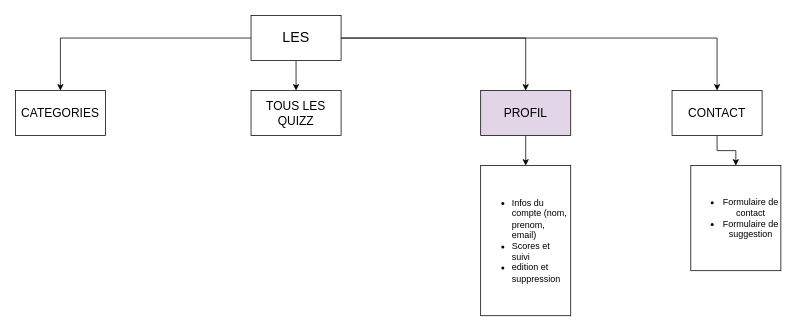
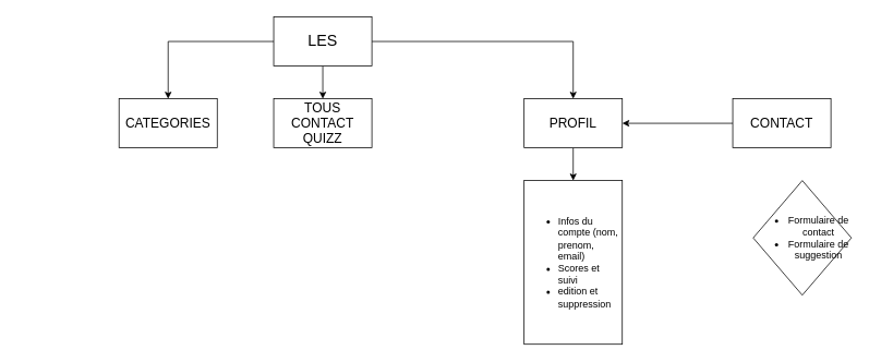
  <mxCell id="0" />
  <mxCell id="1" parent="0" />
  <mxCell id="2" style="edgeStyle=orthogonalEdgeStyle;rounded=0;orthogonalLoop=1;jettySize=auto;html=1;entryX=0.5;entryY=0;entryDx=0;entryDy=0;" edge="1" parent="1" source="6" target="7"><mxGeometry relative="1" as="geometry" /></mxCell>
  <mxCell id="3" style="edgeStyle=orthogonalEdgeStyle;rounded=0;orthogonalLoop=1;jettySize=auto;html=1;entryX=0.5;entryY=0;entryDx=0;entryDy=0;" edge="1" parent="1" source="6" target="12"><mxGeometry relative="1" as="geometry" /></mxCell>
  <mxCell id="4" style="edgeStyle=orthogonalEdgeStyle;rounded=0;orthogonalLoop=1;jettySize=auto;html=1;" edge="1" parent="1" source="6" target="9"><mxGeometry relative="1" as="geometry" /></mxCell>
- <mxCell id="5" style="edgeStyle=orthogonalEdgeStyle;rounded=0;orthogonalLoop=1;jettySize=auto;html=1;entryX=0.5;entryY=0;entryDx=0;entryDy=0;" edge="1" parent="1" source="6" target="11"><mxGeometry relative="1" as="geometry" /></mxCell>
  <mxCell id="6" value="&lt;font style=&quot;font-size: 19px;&quot;&gt;LES&lt;/font&gt;" style="rounded=0;whiteSpace=wrap;html=1;" vertex="1" parent="1"><mxGeometry x="334" width="120" height="60" as="geometry" y="20" /></mxCell>
- <mxCell id="7" value="&lt;font style=&quot;font-size: 16px;&quot;&gt;CATEGORIES&lt;/font&gt;" style="rounded=0;whiteSpace=wrap;html=1;" vertex="1" parent="1"><mxGeometry x="20" y="120" width="120" height="60" as="geometry" /></mxCell>
+ <mxCell id="7" value="&lt;font style=&quot;font-size: 16px;&quot;&gt;CATEGORIES&lt;/font&gt;" style="rounded=0;whiteSpace=wrap;html=1;" vertex="1" parent="1"><mxGeometry x="145" y="120" width="120" height="60" as="geometry" /></mxCell>
  <mxCell id="8" style="edgeStyle=orthogonalEdgeStyle;rounded=0;orthogonalLoop=1;jettySize=auto;html=1;entryX=0.5;entryY=0;entryDx=0;entryDy=0;" edge="1" parent="1" source="9" target="14"><mxGeometry relative="1" as="geometry" /></mxCell>
- <mxCell id="9" value="&lt;font style=&quot;font-size: 16px;&quot;&gt;PROFIL&lt;/font&gt;" style="rounded=0;whiteSpace=wrap;html=1;fillColor=#e1d5e7;" vertex="1" parent="1"><mxGeometry x="640" y="120" width="120" height="60" as="geometry" /></mxCell>
- <mxCell id="10" style="edgeStyle=orthogonalEdgeStyle;rounded=0;orthogonalLoop=1;jettySize=auto;html=1;entryX=0.5;entryY=0;entryDx=0;entryDy=0;" edge="1" parent="1" source="11" target="13"><mxGeometry relative="1" as="geometry" /></mxCell>
+ <mxCell id="9" value="&lt;font style=&quot;font-size: 16px;&quot;&gt;PROFIL&lt;/font&gt;" style="rounded=0;whiteSpace=wrap;html=1;" vertex="1" parent="1"><mxGeometry x="640" y="120" width="120" height="60" as="geometry" /></mxCell>
+ <mxCell id="10" style="edgeStyle=orthogonalEdgeStyle;rounded=0;orthogonalLoop=1;jettySize=auto;html=1;" edge="1" parent="1" source="11" target="9"><mxGeometry relative="1" as="geometry" /></mxCell>
  <mxCell id="11" value="&lt;font style=&quot;font-size: 16px;&quot;&gt;CONTACT&lt;/font&gt;" style="rounded=0;whiteSpace=wrap;html=1;" vertex="1" parent="1"><mxGeometry x="895" y="120" width="120" height="60" as="geometry" /></mxCell>
- <mxCell id="12" value="&lt;font style=&quot;font-size: 16px;&quot;&gt;TOUS LES QUIZZ&lt;/font&gt;" style="rounded=0;whiteSpace=wrap;html=1;" vertex="1" parent="1"><mxGeometry x="334" y="120" width="120" height="60" as="geometry" /></mxCell>
- <mxCell id="13" value="&lt;ul&gt;&lt;li&gt;Formulaire de contact&lt;/li&gt;&lt;li&gt;Formulaire de suggestion&lt;/li&gt;&lt;/ul&gt;" style="rounded=0;whiteSpace=wrap;html=1;" vertex="1" parent="1"><mxGeometry x="920" y="220" width="120" height="140" as="geometry" /></mxCell>
+ <mxCell id="12" value="&lt;font style=&quot;font-size: 16px;&quot;&gt;TOUS CONTACT QUIZZ&lt;/font&gt;" style="rounded=0;whiteSpace=wrap;html=1;" vertex="1" parent="1"><mxGeometry x="334" y="120" width="120" height="60" as="geometry" /></mxCell>
+ <mxCell id="13" value="&lt;ul&gt;&lt;li&gt;Formulaire de contact&lt;/li&gt;&lt;li&gt;Formulaire de suggestion&lt;/li&gt;&lt;/ul&gt;" style="rhombus;whiteSpace=wrap;html=1;" vertex="1" parent="1"><mxGeometry x="920" y="220" width="120" height="140" as="geometry" /></mxCell>
  <mxCell id="14" value="&lt;ul&gt;&lt;li&gt;Infos du compte (nom, prenom, email)&lt;/li&gt;&lt;li&gt;Scores et suivi&lt;/li&gt;&lt;li&gt;edition et suppression&lt;/li&gt;&lt;/ul&gt;" style="rounded=0;whiteSpace=wrap;html=1;align=left;" vertex="1" parent="1"><mxGeometry x="640" y="220" width="120" height="200" as="geometry" /></mxCell>
